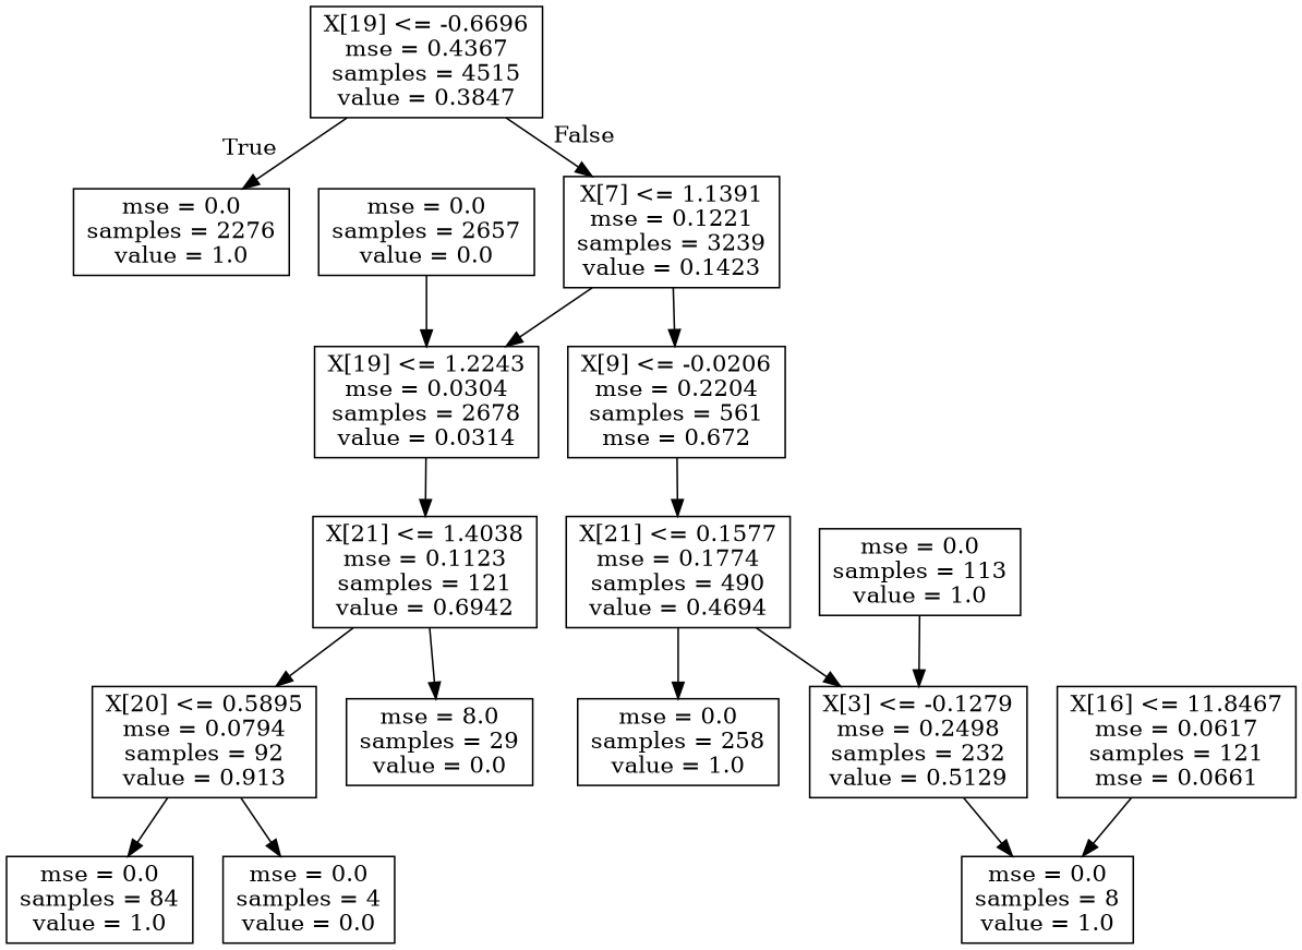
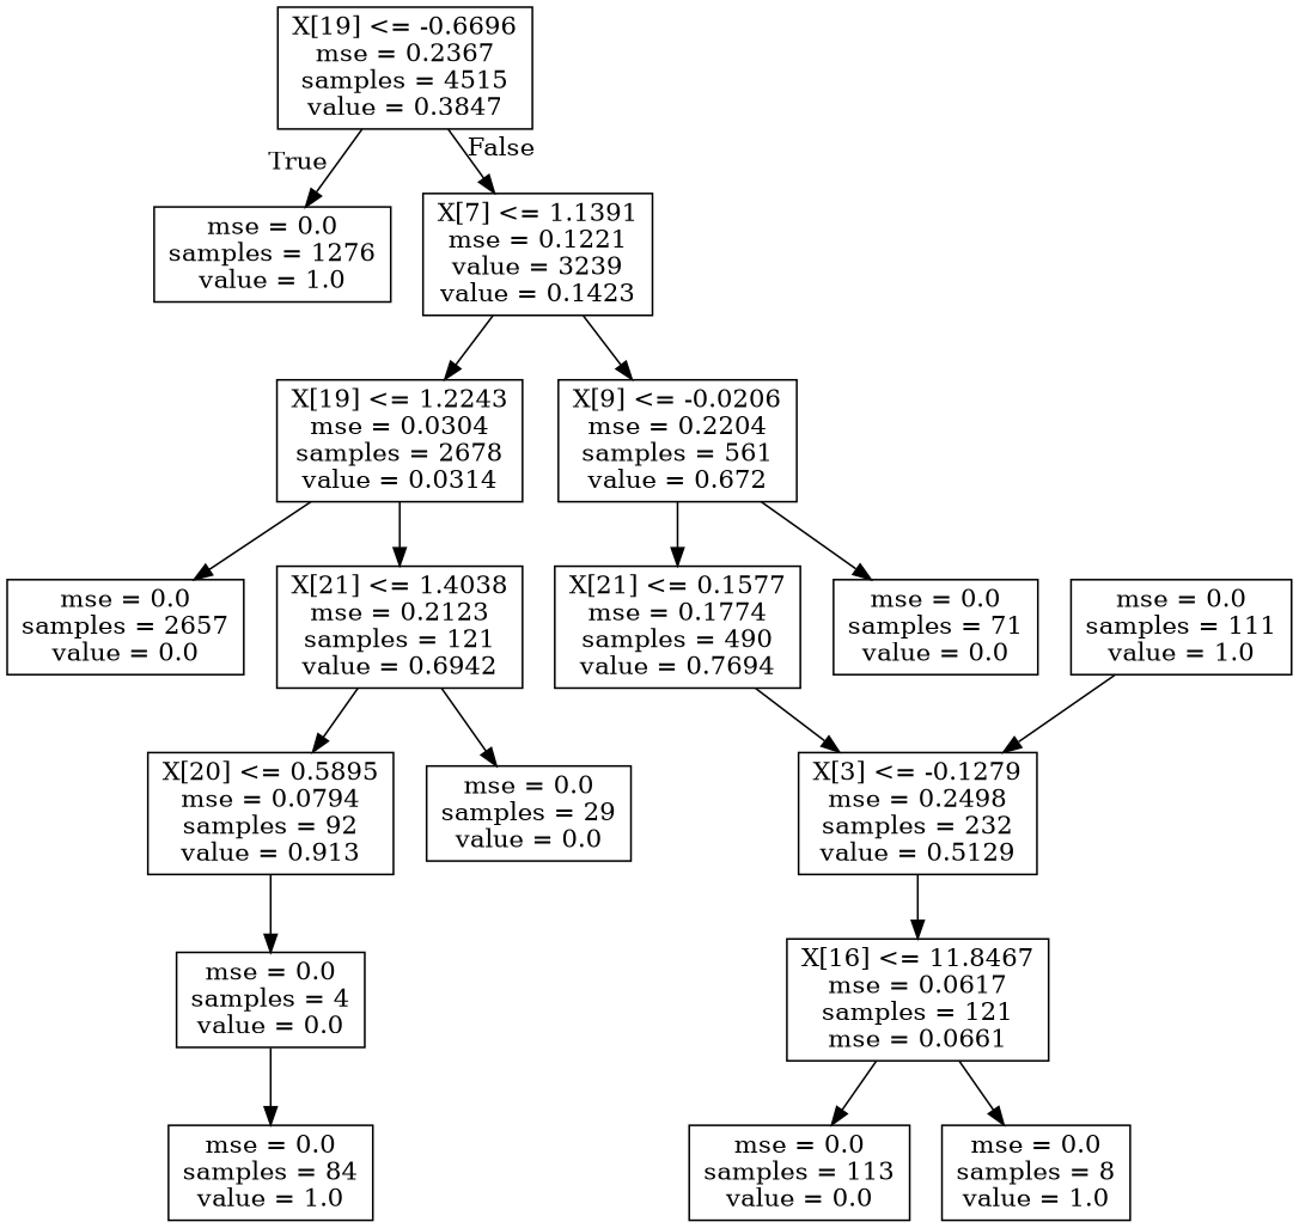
  digraph {
    node [shape=box]
-   n1 [label="X[19] <= -0.6696\nmse = 0.4367\nsamples = 4515\nvalue = 0.3847"]
-   n2 [label="mse = 0.0\nsamples = 2276\nvalue = 1.0"]
-   n3 [label="X[7] <= 1.1391\nmse = 0.1221\nsamples = 3239\nvalue = 0.1423"]
+   n1 [label="X[19] <= -0.6696\nmse = 0.2367\nsamples = 4515\nvalue = 0.3847"]
+   n2 [label="mse = 0.0\nsamples = 1276\nvalue = 1.0"]
+   n3 [label="X[7] <= 1.1391\nmse = 0.1221\nvalue = 3239\nvalue = 0.1423"]
    n4 [label="X[19] <= 1.2243\nmse = 0.0304\nsamples = 2678\nvalue = 0.0314"]
-   n5 [label="X[9] <= -0.0206\nmse = 0.2204\nsamples = 561\nmse = 0.672"]
+   n5 [label="X[9] <= -0.0206\nmse = 0.2204\nsamples = 561\nvalue = 0.672"]
    n6 [label="mse = 0.0\nsamples = 2657\nvalue = 0.0"]
-   n7 [label="X[21] <= 1.4038\nmse = 0.1123\nsamples = 121\nvalue = 0.6942"]
-   n8 [label="X[21] <= 0.1577\nmse = 0.1774\nsamples = 490\nvalue = 0.4694"]
+   n7 [label="X[21] <= 1.4038\nmse = 0.2123\nsamples = 121\nvalue = 0.6942"]
+   n8 [label="X[21] <= 0.1577\nmse = 0.1774\nsamples = 490\nvalue = 0.7694"]
+   n9 [label="mse = 0.0\nsamples = 71\nvalue = 0.0"]
    n10 [label="X[20] <= 0.5895\nmse = 0.0794\nsamples = 92\nvalue = 0.913"]
-   n11 [label="mse = 8.0\nsamples = 29\nvalue = 0.0"]
+   n11 [label="mse = 0.0\nsamples = 29\nvalue = 0.0"]
    n12 [label="mse = 0.0\nsamples = 84\nvalue = 1.0"]
    n13 [label="mse = 0.0\nsamples = 4\nvalue = 0.0"]
-   n14 [label="mse = 0.0\nsamples = 258\nvalue = 1.0"]
    n15 [label="X[3] <= -0.1279\nmse = 0.2498\nsamples = 232\nvalue = 0.5129"]
    n16 [label="X[16] <= 11.8467\nmse = 0.0617\nsamples = 121\nmse = 0.0661"]
+   n17 [label="mse = 0.0\nsamples = 113\nvalue = 0.0"]
    n18 [label="mse = 0.0\nsamples = 8\nvalue = 1.0"]
-   n19 [label="mse = 0.0\nsamples = 113\nvalue = 1.0"]
+   n19 [label="mse = 0.0\nsamples = 111\nvalue = 1.0"]
    n1 -> n2 [headlabel=True labelangle=45 labeldistance=2.5]
    n1 -> n3 [headlabel=False labelangle=-45 labeldistance=2.5]
    n3 -> n4
    n3 -> n5
-   n6 -> n4
+   n4 -> n6
    n4 -> n7
    n5 -> n8
+   n5 -> n9
    n7 -> n10
    n7 -> n11
-   n8 -> n14
    n8 -> n15
-   n10 -> n12
+   n13 -> n12
    n10 -> n13
-   n15 -> n18
+   n15 -> n16
+   n16 -> n17
    n16 -> n18
    n19 -> n15
  }
